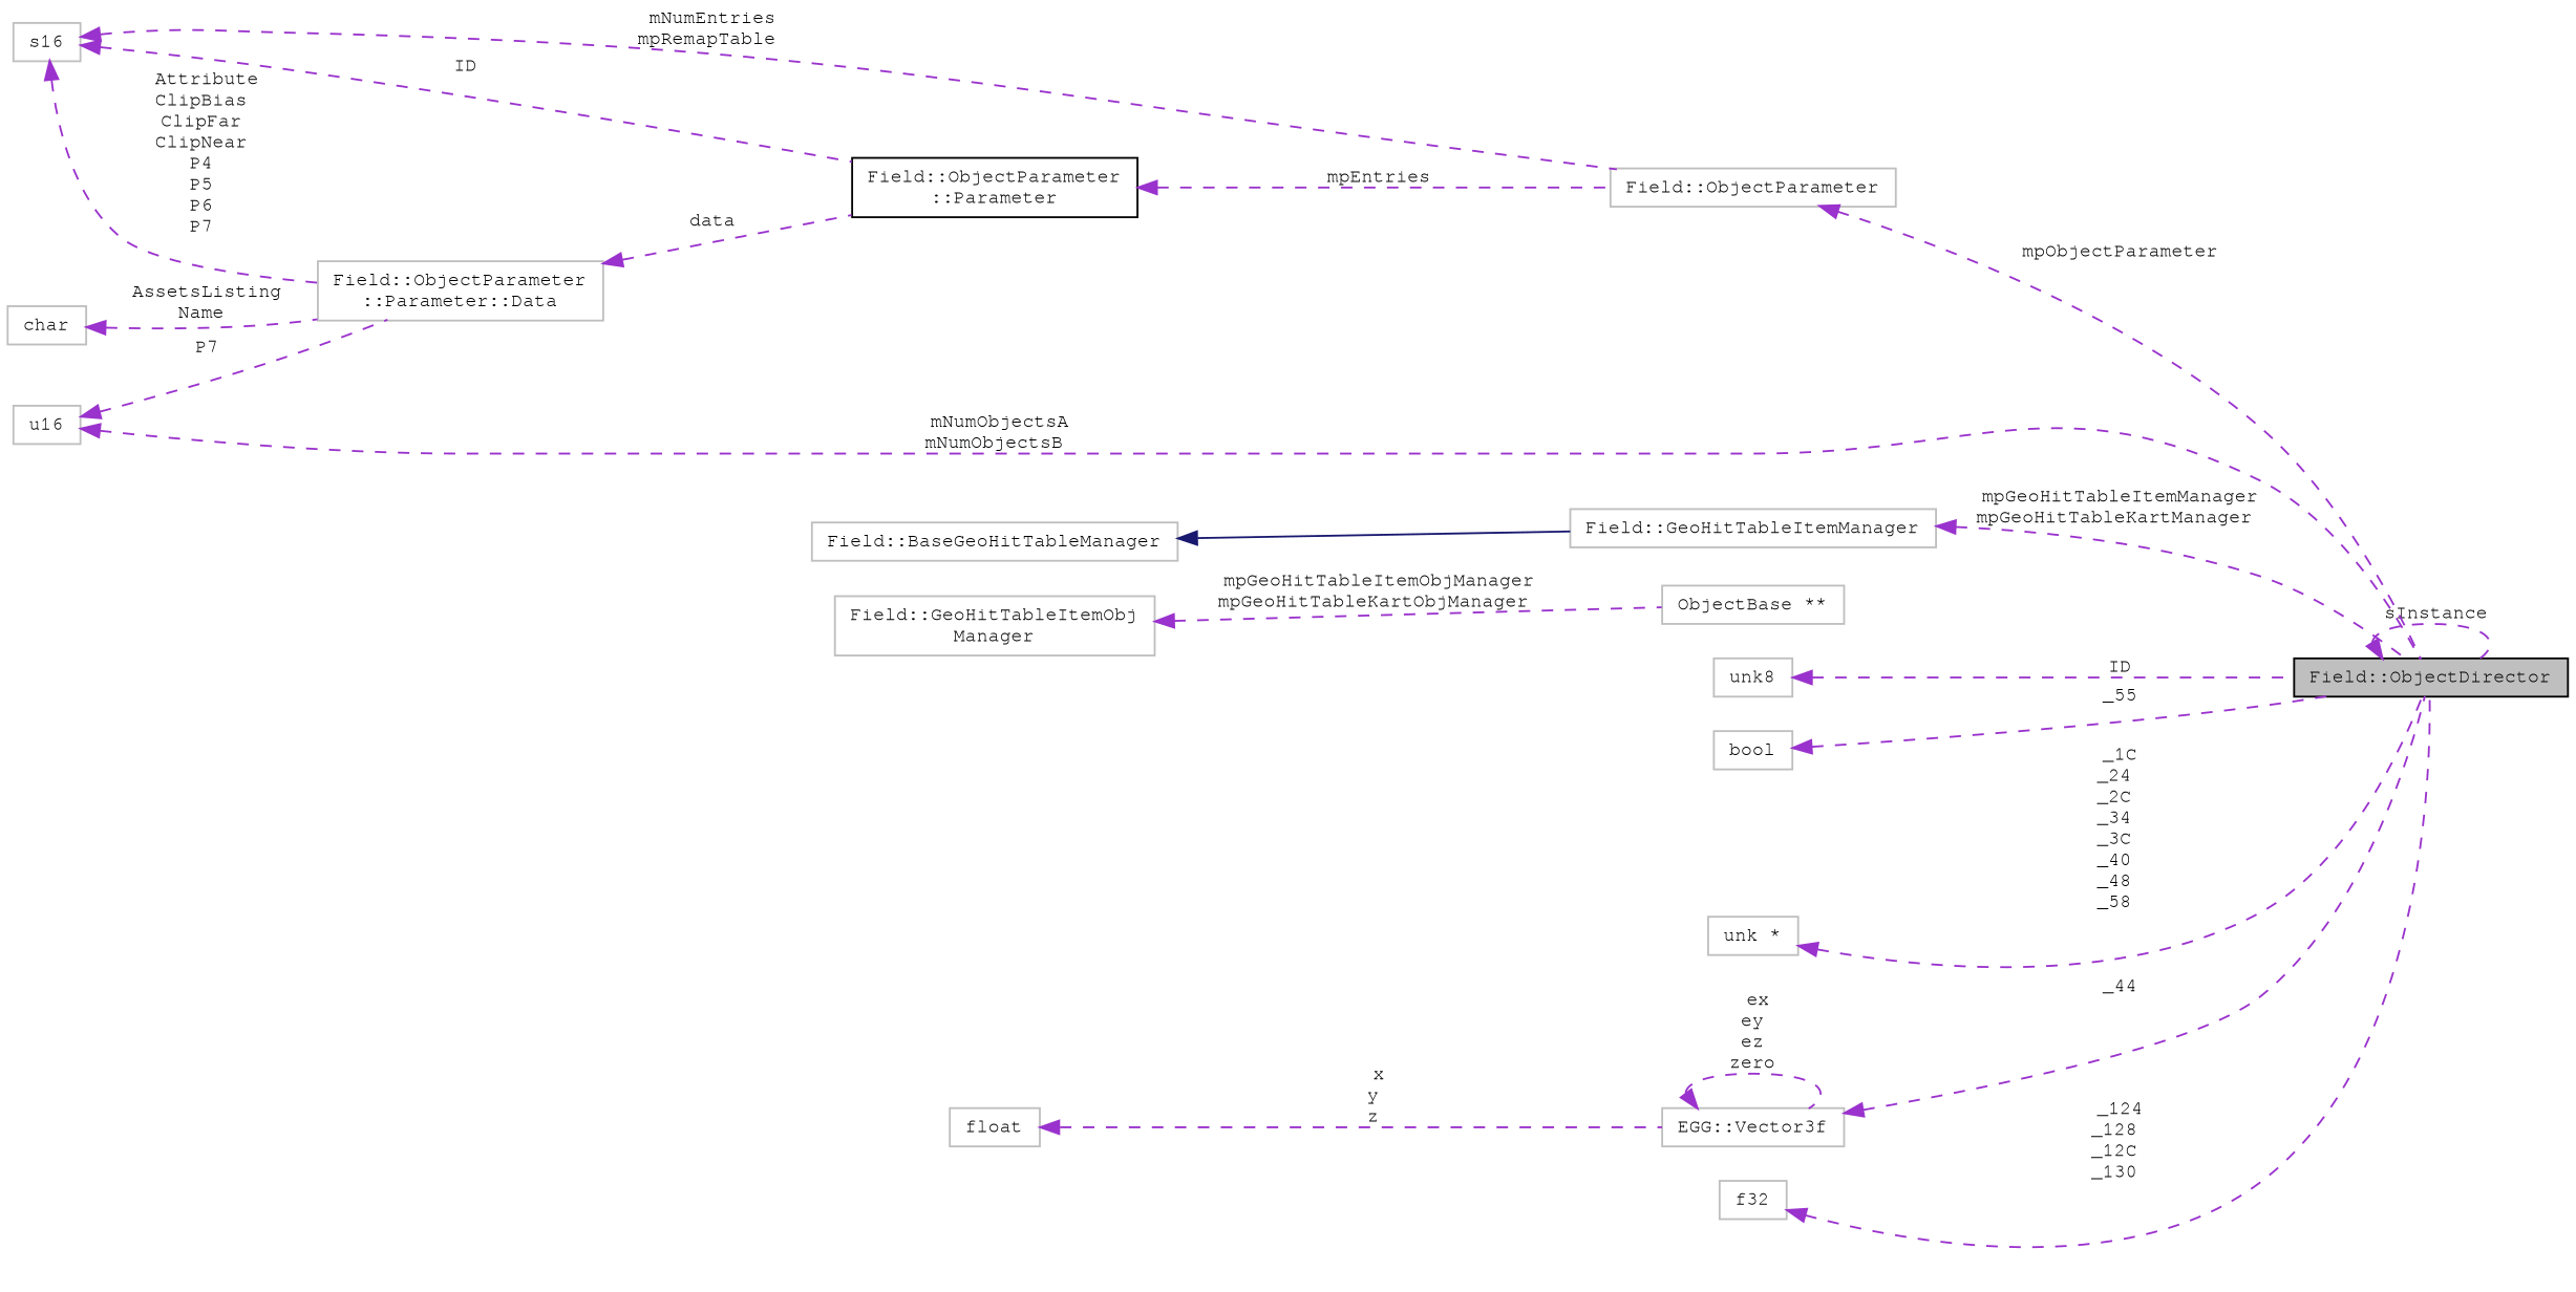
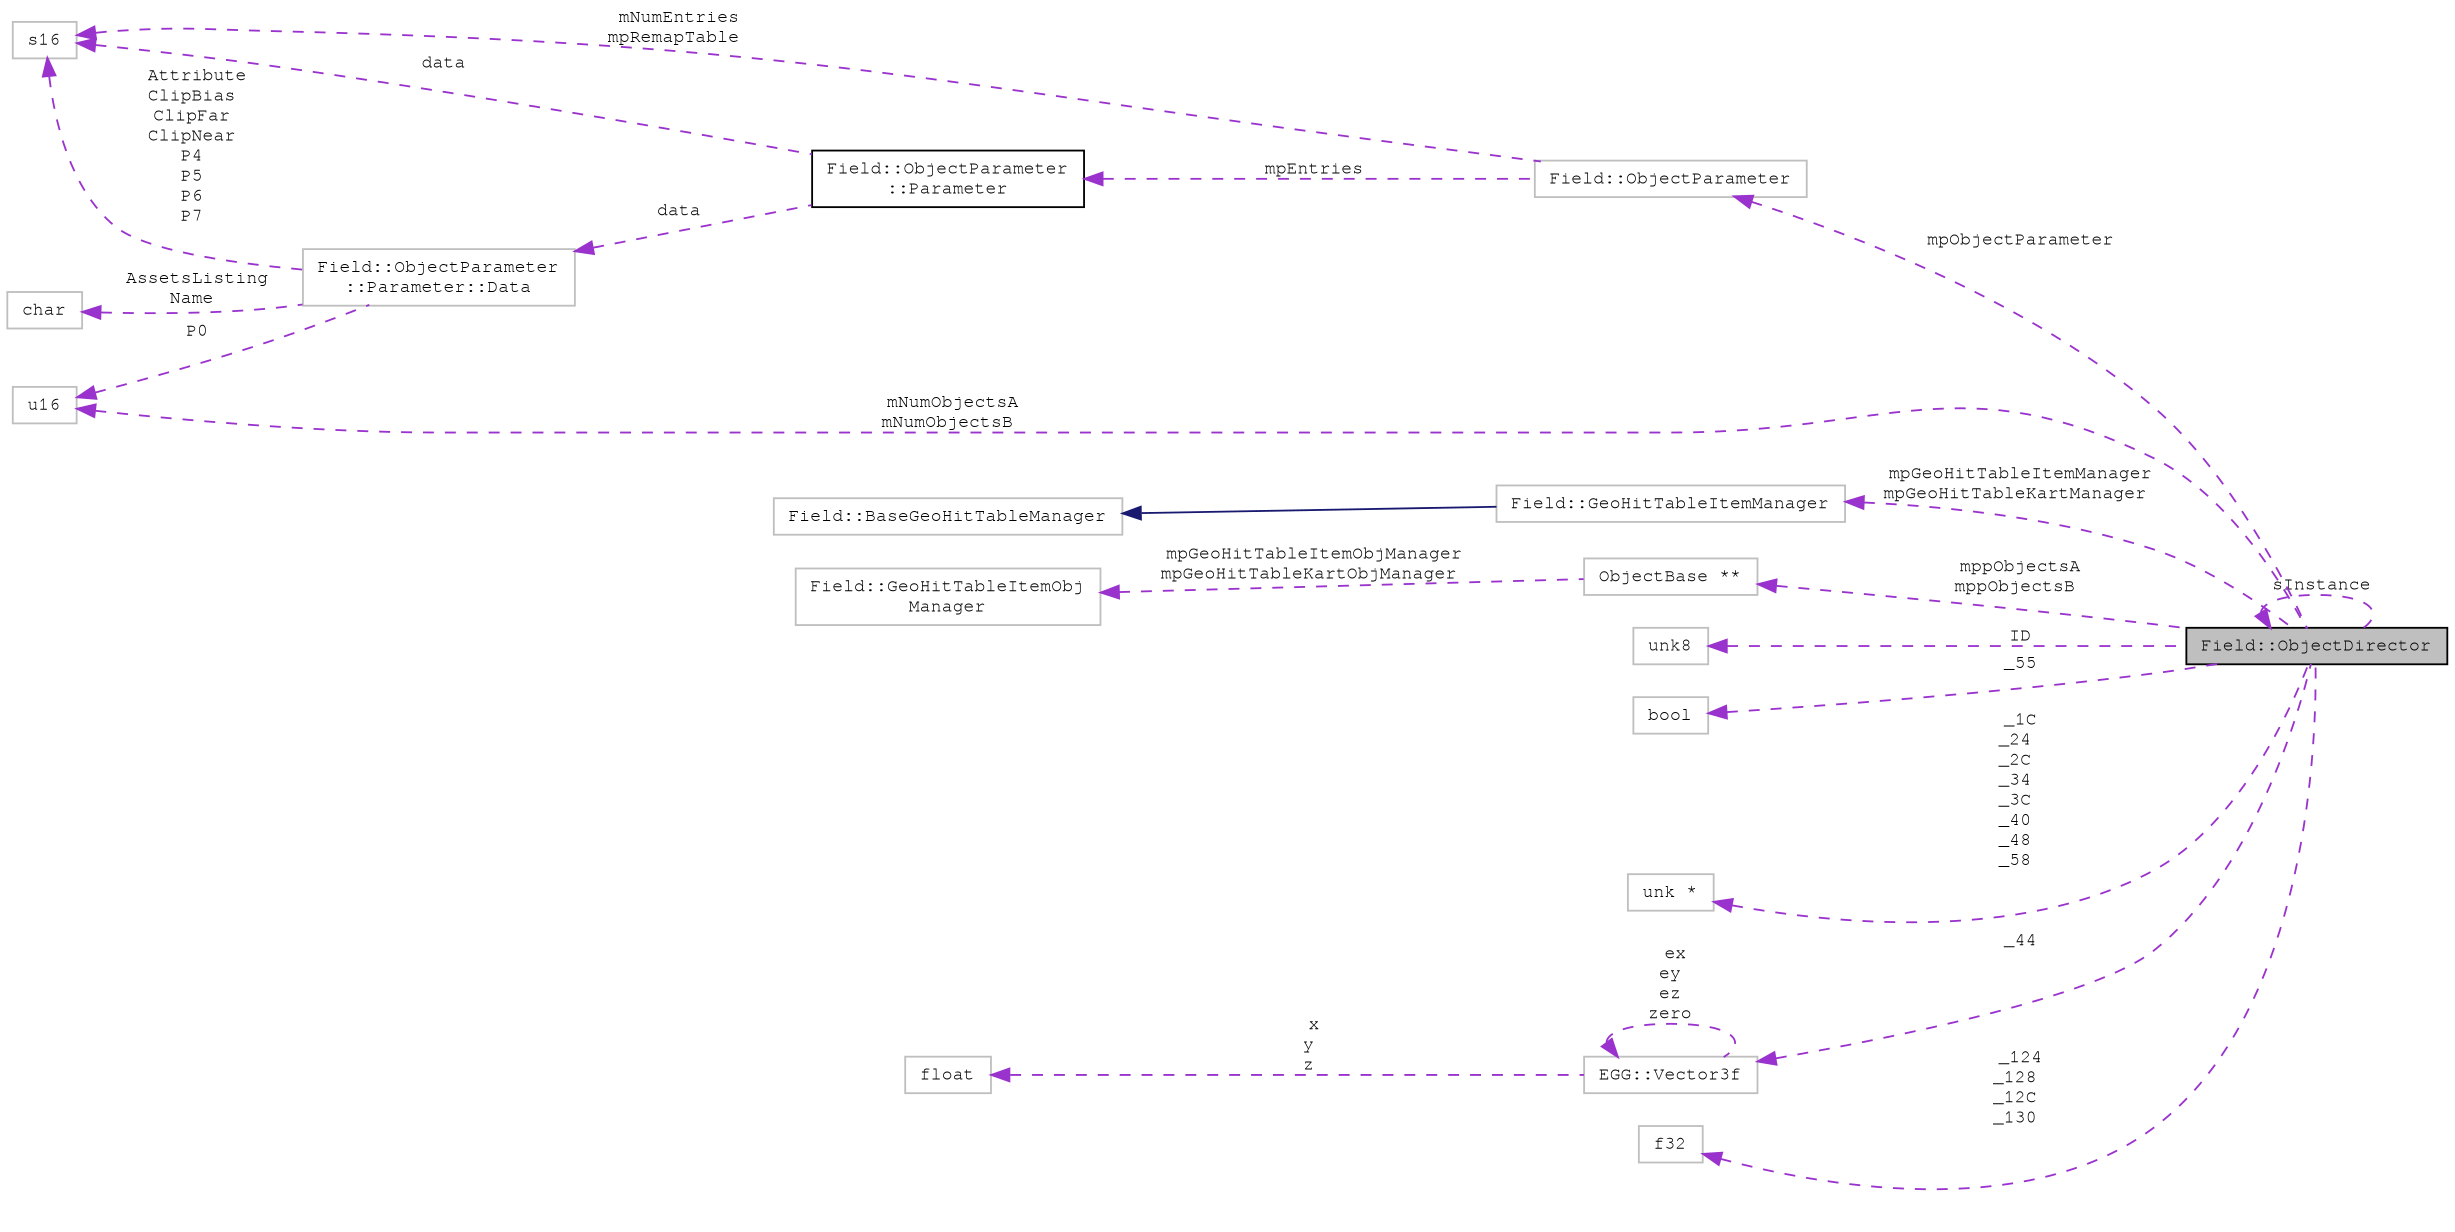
  digraph {
    rankdir=LR
    node [color=grey75 fillcolor=white fontname=FreeMono fontsize=10 shape=record style=filled]
    edge [color=darkorchid3 dir=back fontname=FreeMono fontsize=10 labelfontname=FreeMono labelfontsize=10 style=dashed]
    n1 [color=black fillcolor=grey75 fontcolor=black height=0.2 label="Field::ObjectDirector" width=0.4]
    n2 [height=0.2 label="Field::ObjectParameter" width=0.4]
    n3 [height=0.2 label=s16 width=0.4]
    n4 [color=black height=0.2 label="Field::ObjectParameter\l::Parameter" width=0.4]
    n5 [height=0.2 label="Field::ObjectParameter\l::Parameter::Data" width=0.4]
    n6 [height=0.2 label=char width=0.4]
    n7 [height=0.2 label=u16 width=0.4]
    n8 [height=0.2 label="Field::GeoHitTableItemManager" width=0.4]
    n9 [height=0.2 label="Field::BaseGeoHitTableManager" width=0.4]
    n10 [height=0.2 label="Field::GeoHitTableItemObj\lManager" width=0.4]
    n11 [height=0.2 label="ObjectBase **" width=0.4]
    n12 [height=0.2 label=unk8 width=0.4]
    n13 [height=0.2 label=bool width=0.4]
    n14 [height=0.2 label="unk *" width=0.4]
    n15 [height=0.2 label="EGG::Vector3f" width=0.4]
    n16 [height=0.2 label=float width=0.4]
    n17 [height=0.2 label=f32 width=0.4]
    n1 -> n1 [label=" sInstance"]
    n2 -> n1 [label=" mpObjectParameter"]
    n3 -> n2 [label=" mNumEntries\nmpRemapTable"]
-   n3 -> n4 [label=" ID"]
+   n3 -> n4 [label=" data"]
    n3 -> n5 [label=" Attribute\nClipBias\nClipFar\nClipNear\nP4\nP5\nP6\nP7"]
    n4 -> n2 [label=" mpEntries"]
    n5 -> n4 [label=" data"]
    n6 -> n5 [label=" AssetsListing\nName"]
    n7 -> n1 [label=" mNumObjectsA\nmNumObjectsB"]
-   n7 -> n5 [label=" P7"]
+   n7 -> n5 [label=" P0"]
    n8 -> n1 [label=" mpGeoHitTableItemManager\nmpGeoHitTableKartManager"]
    n9 -> n8 [color=midnightblue style=solid]
    n10 -> n11 [label=" mpGeoHitTableItemObjManager\nmpGeoHitTableKartObjManager"]
+   n11 -> n1 [label=" mppObjectsA\nmppObjectsB"]
    n12 -> n1 [label=" ID"]
    n13 -> n1 [label=" _55"]
    n14 -> n1 [label=" _1C\n_24\n_2C\n_34\n_3C\n_40\n_48\n_58"]
    n15 -> n1 [label=" _44"]
    n15 -> n15 [label=" ex\ney\nez\nzero"]
    n16 -> n15 [label=" x\ny\nz"]
    n17 -> n1 [label=" _124\n_128\n_12C\n_130"]
  }
